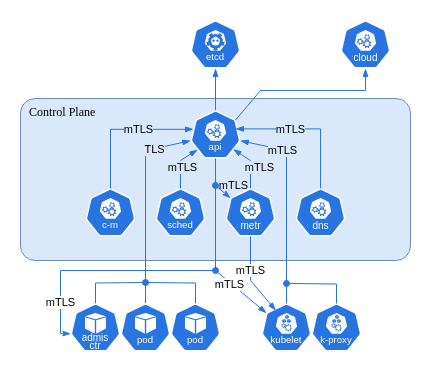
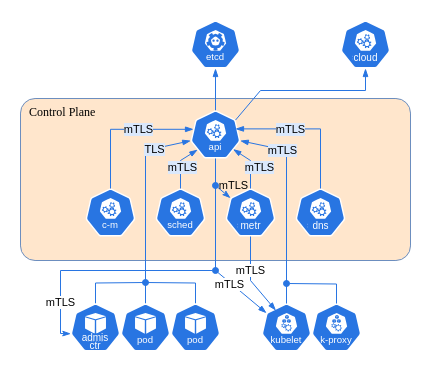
  <mxCell id="0" />
  <mxCell id="1" parent="0" />
- <mxCell id="2" value="Control Plane" style="rounded=1;whiteSpace=wrap;html=1;fillColor=#DAE8FC;strokeColor=#6C8EBF;verticalAlign=top;fontFamily=Verdana;arcSize=9;align=left;spacingLeft=7;" parent="1" vertex="1"><mxGeometry x="20" y="98" width="390" height="162" as="geometry" /></mxCell>
+ <mxCell id="2" value="Control Plane" style="rounded=1;whiteSpace=wrap;html=1;fillColor=#ffe6cc;strokeColor=#6C8EBF;verticalAlign=top;fontFamily=Verdana;arcSize=9;align=left;spacingLeft=7;" parent="1" vertex="1"><mxGeometry x="20" y="98" width="390" height="162" as="geometry" /></mxCell>
  <mxCell id="3" value="" style="aspect=fixed;sketch=0;html=1;dashed=0;whitespace=wrap;verticalLabelPosition=bottom;verticalAlign=top;fillColor=#2875E2;strokeColor=#ffffff;points=[[0.005,0.63,0],[0.1,0.2,0],[0.9,0.2,0],[0.5,0,0],[0.995,0.63,0],[0.72,0.99,0],[0.5,1,0],[0.28,0.99,0]];shape=mxgraph.kubernetes.icon2;kubernetesLabel=1;prIcon=etcd" parent="1" vertex="1"><mxGeometry x="190" y="20" width="50" height="48" as="geometry" /></mxCell>
  <mxCell id="4" value="" style="endArrow=none;html=1;rounded=0;exitX=0.5;exitY=1;exitDx=0;exitDy=0;exitPerimeter=0;entryX=0.5;entryY=0;entryDx=0;entryDy=0;entryPerimeter=0;strokeWidth=1;startArrow=blockThin;startFill=1;strokeColor=#2875E2;" parent="1" source="3" target="5" edge="1"><mxGeometry width="50" height="50" relative="1" as="geometry"><mxPoint x="59.5" y="70" as="sourcePoint" /><mxPoint x="110" y="90" as="targetPoint" /></mxGeometry></mxCell>
  <mxCell id="5" value="" style="aspect=fixed;sketch=0;html=1;dashed=0;whitespace=wrap;verticalLabelPosition=bottom;verticalAlign=top;fillColor=#2875E2;strokeColor=#ffffff;points=[[0.005,0.63,0],[0.1,0.2,0],[0.9,0.2,0],[0.5,0,0],[0.995,0.63,0],[0.72,0.99,0],[0.5,1,0],[0.28,0.99,0]];shape=mxgraph.kubernetes.icon2;kubernetesLabel=1;prIcon=api;rounded=1;" vertex="1" parent="1"><mxGeometry x="190" y="110" width="50" height="48" as="geometry" /></mxCell>
  <mxCell id="6" value="" style="aspect=fixed;sketch=0;html=1;dashed=0;whitespace=wrap;verticalLabelPosition=bottom;verticalAlign=top;fillColor=#2875E2;strokeColor=#ffffff;points=[[0.005,0.63,0],[0.1,0.2,0],[0.9,0.2,0],[0.5,0,0],[0.995,0.63,0],[0.72,0.99,0],[0.5,1,0],[0.28,0.99,0]];shape=mxgraph.kubernetes.icon2;kubernetesLabel=1;prIcon=c_m;rounded=1;" vertex="1" parent="1"><mxGeometry x="85" y="188" width="50" height="48" as="geometry" /></mxCell>
  <mxCell id="7" value="" style="aspect=fixed;sketch=0;html=1;dashed=0;whitespace=wrap;verticalLabelPosition=bottom;verticalAlign=top;fillColor=#2875E2;strokeColor=#ffffff;points=[[0.005,0.63,0],[0.1,0.2,0],[0.9,0.2,0],[0.5,0,0],[0.995,0.63,0],[0.72,0.99,0],[0.5,1,0],[0.28,0.99,0]];shape=mxgraph.kubernetes.icon2;kubernetesLabel=1;prIcon=sched;rounded=1;" vertex="1" parent="1"><mxGeometry x="155" y="188" width="50" height="48" as="geometry" /></mxCell>
  <mxCell id="8" value="" style="group" vertex="1" connectable="0" parent="1"><mxGeometry x="225" y="188" width="50" height="48" as="geometry" /></mxCell>
  <mxCell id="9" value="" style="aspect=fixed;sketch=0;html=1;dashed=0;whitespace=wrap;verticalLabelPosition=bottom;verticalAlign=top;fillColor=#2875E2;strokeColor=#ffffff;points=[[0.005,0.63,0],[0.1,0.2,0],[0.9,0.2,0],[0.5,0,0],[0.995,0.63,0],[0.72,0.99,0],[0.5,1,0],[0.28,0.99,0]];shape=mxgraph.kubernetes.icon2;kubernetesLabel=1;prIcon=sched;rounded=1;" vertex="1" parent="8"><mxGeometry width="50" height="48" as="geometry" /></mxCell>
  <mxCell id="10" value="metr" style="whiteSpace=wrap;html=1;fontColor=#FFFFFF;strokeColor=none;fillColor=#2875E2;imageHeight=24;spacing=0;verticalAlign=middle;fontSize=10;" vertex="1" parent="8"><mxGeometry x="12.5" y="32" width="25" height="10" as="geometry" /></mxCell>
  <mxCell id="11" value="" style="group" vertex="1" connectable="0" parent="1"><mxGeometry x="295" y="188" width="50" height="48" as="geometry" /></mxCell>
  <mxCell id="12" value="" style="aspect=fixed;sketch=0;html=1;dashed=0;whitespace=wrap;verticalLabelPosition=bottom;verticalAlign=top;fillColor=#2875E2;strokeColor=#ffffff;points=[[0.005,0.63,0],[0.1,0.2,0],[0.9,0.2,0],[0.5,0,0],[0.995,0.63,0],[0.72,0.99,0],[0.5,1,0],[0.28,0.99,0]];shape=mxgraph.kubernetes.icon2;kubernetesLabel=1;prIcon=sched;rounded=1;" vertex="1" parent="11"><mxGeometry width="50" height="48" as="geometry" /></mxCell>
  <mxCell id="13" value="dns" style="whiteSpace=wrap;html=1;fontColor=#FFFFFF;strokeColor=none;fillColor=#2875E2;imageHeight=24;spacing=0;verticalAlign=middle;fontSize=10;" vertex="1" parent="11"><mxGeometry x="12.5" y="32" width="25" height="10" as="geometry" /></mxCell>
  <mxCell id="14" value="" style="endArrow=none;html=1;rounded=0;exitX=0.06;exitY=0.392;exitDx=0;exitDy=0;exitPerimeter=0;entryX=0.5;entryY=0;entryDx=0;entryDy=0;entryPerimeter=0;strokeWidth=1;startArrow=blockThin;startFill=1;strokeColor=#2875E2;edgeStyle=orthogonalEdgeStyle;" edge="1" parent="1" source="5" target="6"><mxGeometry width="50" height="50" relative="1" as="geometry"><mxPoint x="430" y="90" as="sourcePoint" /><mxPoint x="430" y="132" as="targetPoint" /></mxGeometry></mxCell>
  <mxCell id="15" value="mTLS" style="edgeLabel;html=1;align=center;verticalAlign=middle;resizable=0;points=[];labelBackgroundColor=#DAE8FC;" vertex="1" connectable="0" parent="14"><mxGeometry x="-0.215" relative="1" as="geometry"><mxPoint as="offset" /></mxGeometry></mxCell>
  <mxCell id="16" value="" style="endArrow=none;html=1;rounded=0;exitX=0.143;exitY=0.818;exitDx=0;exitDy=0;exitPerimeter=0;entryX=0.5;entryY=0;entryDx=0;entryDy=0;entryPerimeter=0;strokeWidth=1;startArrow=blockThin;startFill=1;strokeColor=#2875E2;" edge="1" parent="1" source="5" target="7"><mxGeometry width="50" height="50" relative="1" as="geometry"><mxPoint x="440" y="100" as="sourcePoint" /><mxPoint x="440" y="142" as="targetPoint" /><Array as="points"><mxPoint x="180" y="160" /></Array></mxGeometry></mxCell>
  <mxCell id="17" value="mTLS" style="edgeLabel;html=1;align=center;verticalAlign=middle;resizable=0;points=[];labelBackgroundColor=#DAE8FC;" vertex="1" connectable="0" parent="16"><mxGeometry x="0.105" y="1" relative="1" as="geometry"><mxPoint as="offset" /></mxGeometry></mxCell>
  <mxCell id="18" value="" style="endArrow=none;html=1;rounded=0;exitX=0.851;exitY=0.807;exitDx=0;exitDy=0;exitPerimeter=0;entryX=0.5;entryY=0;entryDx=0;entryDy=0;entryPerimeter=0;strokeWidth=1;startArrow=blockThin;startFill=1;strokeColor=#2875E2;" edge="1" parent="1" source="5" target="9"><mxGeometry width="50" height="50" relative="1" as="geometry"><mxPoint x="450" y="110" as="sourcePoint" /><mxPoint x="450" y="152" as="targetPoint" /><Array as="points"><mxPoint x="250" y="160" /></Array></mxGeometry></mxCell>
  <mxCell id="19" value="mTLS" style="edgeLabel;html=1;align=center;verticalAlign=middle;resizable=0;points=[];labelBackgroundColor=#DAE8FC;" vertex="1" connectable="0" parent="18"><mxGeometry x="0.279" y="-1" relative="1" as="geometry"><mxPoint x="9" y="-4" as="offset" /></mxGeometry></mxCell>
  <mxCell id="20" value="" style="endArrow=none;html=1;rounded=0;exitX=0.9;exitY=0.383;exitDx=0;exitDy=0;exitPerimeter=0;entryX=0.5;entryY=0;entryDx=0;entryDy=0;entryPerimeter=0;strokeWidth=1;startArrow=blockThin;startFill=1;strokeColor=#2875E2;edgeStyle=orthogonalEdgeStyle;" edge="1" parent="1" source="5" target="12"><mxGeometry width="50" height="50" relative="1" as="geometry"><mxPoint x="460" y="120" as="sourcePoint" /><mxPoint x="460" y="162" as="targetPoint" /></mxGeometry></mxCell>
  <mxCell id="21" value="mTLS" style="edgeLabel;html=1;align=center;verticalAlign=middle;resizable=0;points=[];labelBackgroundColor=#DAE8FC;spacingLeft=1;spacingRight=0;" vertex="1" connectable="0" parent="20"><mxGeometry x="-0.255" relative="1" as="geometry"><mxPoint as="offset" /></mxGeometry></mxCell>
  <mxCell id="22" value="" style="endArrow=none;html=1;rounded=0;entryX=0.5;entryY=0;entryDx=0;entryDy=0;entryPerimeter=0;strokeWidth=1;startArrow=none;startFill=0;strokeColor=#2875E2;edgeStyle=orthogonalEdgeStyle;" edge="1" parent="1" target="28"><mxGeometry width="50" height="50" relative="1" as="geometry"><mxPoint x="145" y="282" as="sourcePoint" /><mxPoint x="90" y="332" as="targetPoint" /></mxGeometry></mxCell>
  <mxCell id="23" value="" style="endArrow=none;html=1;rounded=0;strokeWidth=1;startArrow=oval;startFill=1;strokeColor=#2875E2;entryX=0.5;entryY=0;entryDx=0;entryDy=0;entryPerimeter=0;" edge="1" parent="1" target="30"><mxGeometry width="50" height="50" relative="1" as="geometry"><mxPoint x="145" y="282" as="sourcePoint" /><mxPoint x="150" y="322" as="targetPoint" /></mxGeometry></mxCell>
  <mxCell id="24" value="" style="endArrow=none;html=1;rounded=0;strokeWidth=1;startArrow=none;startFill=0;strokeColor=#2875E2;edgeStyle=orthogonalEdgeStyle;entryX=0.5;entryY=0;entryDx=0;entryDy=0;entryPerimeter=0;" edge="1" parent="1" target="29"><mxGeometry width="50" height="50" relative="1" as="geometry"><mxPoint x="145" y="282" as="sourcePoint" /><mxPoint x="230" y="322" as="targetPoint" /></mxGeometry></mxCell>
  <mxCell id="25" value="" style="endArrow=none;html=1;rounded=0;strokeWidth=1;startArrow=blockThin;startFill=1;strokeColor=#2875E2;exitX=0.005;exitY=0.63;exitDx=0;exitDy=0;exitPerimeter=0;" edge="1" parent="1" source="5"><mxGeometry width="50" height="50" relative="1" as="geometry"><mxPoint x="145" y="270" as="sourcePoint" /><mxPoint x="145" y="300" as="targetPoint" /><Array as="points"><mxPoint x="145" y="150" /></Array></mxGeometry></mxCell>
  <mxCell id="26" value="TLS" style="edgeLabel;html=1;align=center;verticalAlign=middle;resizable=0;points=[];labelBackgroundColor=#DAE8FC;textShadow=0;spacing=2;" vertex="1" connectable="0" parent="25"><mxGeometry x="-0.612" relative="1" as="geometry"><mxPoint as="offset" /></mxGeometry></mxCell>
  <mxCell id="27" value="" style="aspect=fixed;sketch=0;html=1;dashed=0;whitespace=wrap;verticalLabelPosition=bottom;verticalAlign=top;fillColor=#2875E2;strokeColor=#ffffff;points=[[0.005,0.63,0],[0.1,0.2,0],[0.9,0.2,0],[0.5,0,0],[0.995,0.63,0],[0.72,0.99,0],[0.5,1,0],[0.28,0.99,0]];shape=mxgraph.kubernetes.icon2;kubernetesLabel=1;prIcon=kubelet" vertex="1" parent="1"><mxGeometry x="261" y="303" width="50" height="48" as="geometry" /></mxCell>
  <mxCell id="28" value="" style="aspect=fixed;sketch=0;html=1;dashed=0;whitespace=wrap;verticalLabelPosition=bottom;verticalAlign=top;fillColor=#2875E2;strokeColor=#ffffff;points=[[0.005,0.63,0],[0.1,0.2,0],[0.9,0.2,0],[0.5,0,0],[0.995,0.63,0],[0.72,0.99,0],[0.5,1,0],[0.28,0.99,0]];shape=mxgraph.kubernetes.icon2;kubernetesLabel=1;prIcon=pod" vertex="1" parent="1"><mxGeometry x="70" y="303" width="50" height="48" as="geometry" /></mxCell>
  <mxCell id="29" value="" style="aspect=fixed;sketch=0;html=1;dashed=0;whitespace=wrap;verticalLabelPosition=bottom;verticalAlign=top;fillColor=#2875E2;strokeColor=#ffffff;points=[[0.005,0.63,0],[0.1,0.2,0],[0.9,0.2,0],[0.5,0,0],[0.995,0.63,0],[0.72,0.99,0],[0.5,1,0],[0.28,0.99,0]];shape=mxgraph.kubernetes.icon2;kubernetesLabel=1;prIcon=pod" vertex="1" parent="1"><mxGeometry x="170" y="303" width="50" height="48" as="geometry" /></mxCell>
  <mxCell id="30" value="" style="aspect=fixed;sketch=0;html=1;dashed=0;whitespace=wrap;verticalLabelPosition=bottom;verticalAlign=top;fillColor=#2875E2;strokeColor=#ffffff;points=[[0.005,0.63,0],[0.1,0.2,0],[0.9,0.2,0],[0.5,0,0],[0.995,0.63,0],[0.72,0.99,0],[0.5,1,0],[0.28,0.99,0]];shape=mxgraph.kubernetes.icon2;kubernetesLabel=1;prIcon=pod" vertex="1" parent="1"><mxGeometry x="120" y="303" width="50" height="48" as="geometry" /></mxCell>
  <mxCell id="31" value="" style="endArrow=none;html=1;rounded=0;strokeWidth=1;startArrow=blockThin;startFill=1;strokeColor=#2875E2;exitX=0.995;exitY=0.63;exitDx=0;exitDy=0;exitPerimeter=0;entryX=0.5;entryY=0;entryDx=0;entryDy=0;entryPerimeter=0;" edge="1" parent="1" source="5" target="27"><mxGeometry width="50" height="50" relative="1" as="geometry"><mxPoint x="241.75" y="140.24" as="sourcePoint" /><mxPoint x="300" y="300" as="targetPoint" /><Array as="points"><mxPoint x="286" y="150" /></Array></mxGeometry></mxCell>
  <mxCell id="32" value="mTLS" style="edgeLabel;html=1;align=center;verticalAlign=middle;resizable=0;points=[];labelBackgroundColor=#DAE8FC;" vertex="1" connectable="0" parent="31"><mxGeometry x="-0.571" relative="1" as="geometry"><mxPoint as="offset" /></mxGeometry></mxCell>
  <mxCell id="33" value="" style="endArrow=none;html=1;rounded=0;entryX=0.5;entryY=1;entryDx=0;entryDy=0;entryPerimeter=0;strokeWidth=1;startArrow=blockThin;startFill=1;strokeColor=#2875E2;exitX=0.1;exitY=0.2;exitDx=0;exitDy=0;exitPerimeter=0;endFill=0;" edge="1" parent="1" source="27" target="5"><mxGeometry width="50" height="50" relative="1" as="geometry"><mxPoint x="230" y="290" as="sourcePoint" /><mxPoint x="520" y="222" as="targetPoint" /><Array as="points"><mxPoint x="215" y="270" /></Array></mxGeometry></mxCell>
  <mxCell id="34" value="mTLS" style="edgeLabel;html=1;align=center;verticalAlign=middle;resizable=0;points=[];" vertex="1" connectable="0" parent="33"><mxGeometry x="-0.759" y="-1" relative="1" as="geometry"><mxPoint x="-21" y="-14" as="offset" /></mxGeometry></mxCell>
  <mxCell id="35" value="" style="aspect=fixed;sketch=0;html=1;dashed=0;whitespace=wrap;verticalLabelPosition=bottom;verticalAlign=top;fillColor=#2875E2;strokeColor=#ffffff;points=[[0.005,0.63,0],[0.1,0.2,0],[0.9,0.2,0],[0.5,0,0],[0.995,0.63,0],[0.72,0.99,0],[0.5,1,0],[0.28,0.99,0]];shape=mxgraph.kubernetes.icon2;kubernetesLabel=1;prIcon=k_proxy" vertex="1" parent="1"><mxGeometry x="311" y="303" width="50" height="48" as="geometry" /></mxCell>
  <mxCell id="36" value="" style="endArrow=none;html=1;rounded=0;strokeWidth=1;startArrow=oval;startFill=1;strokeColor=#2875E2;edgeStyle=orthogonalEdgeStyle;entryX=0.5;entryY=0;entryDx=0;entryDy=0;entryPerimeter=0;" edge="1" parent="1" target="35"><mxGeometry width="50" height="50" relative="1" as="geometry"><mxPoint x="286" y="283" as="sourcePoint" /><mxPoint x="332" y="304" as="targetPoint" /></mxGeometry></mxCell>
  <mxCell id="37" value="" style="endArrow=none;html=1;rounded=0;entryX=0.5;entryY=1;entryDx=0;entryDy=0;entryPerimeter=0;strokeWidth=1;startArrow=blockThin;startFill=1;strokeColor=#2875E2;exitX=0.288;exitY=0.146;exitDx=0;exitDy=0;exitPerimeter=0;" edge="1" parent="1" source="27" target="9"><mxGeometry width="50" height="50" relative="1" as="geometry"><mxPoint x="276" y="323" as="sourcePoint" /><mxPoint x="225" y="168" as="targetPoint" /><Array as="points"><mxPoint x="250" y="280" /></Array></mxGeometry></mxCell>
  <mxCell id="38" value="mTLS" style="edgeLabel;html=1;align=center;verticalAlign=middle;resizable=0;points=[];" vertex="1" connectable="0" parent="37"><mxGeometry x="-0.759" y="-1" relative="1" as="geometry"><mxPoint x="-20" y="-32" as="offset" /></mxGeometry></mxCell>
  <mxCell id="39" value="ctr" style="whiteSpace=wrap;html=1;fontColor=#FFFFFF;strokeColor=none;fillColor=#2875E2;imageHeight=24;spacing=0;verticalAlign=middle;fontSize=10;" vertex="1" parent="1"><mxGeometry x="86" y="341" width="18" height="8" as="geometry" /></mxCell>
  <mxCell id="40" value="admis" style="whiteSpace=wrap;html=1;fontColor=#FFFFFF;strokeColor=none;fillColor=#2875E2;imageHeight=24;spacing=0;verticalAlign=middle;fontSize=10;" vertex="1" parent="1"><mxGeometry x="82" y="333" width="26" height="8" as="geometry" /></mxCell>
  <mxCell id="41" value="" style="endArrow=oval;html=1;rounded=0;strokeWidth=1;startArrow=classicThin;startFill=1;strokeColor=#2875E2;exitX=0.005;exitY=0.63;exitDx=0;exitDy=0;exitPerimeter=0;endFill=1;" edge="1" parent="1" source="28"><mxGeometry width="50" height="50" relative="1" as="geometry"><mxPoint x="70" y="270" as="sourcePoint" /><mxPoint x="215" y="270" as="targetPoint" /><Array as="points"><mxPoint x="60" y="333" /><mxPoint x="60" y="270" /></Array></mxGeometry></mxCell>
  <mxCell id="42" value="mTLS" style="edgeLabel;html=1;align=center;verticalAlign=middle;resizable=0;points=[];" vertex="1" connectable="0" parent="41"><mxGeometry x="-0.635" y="1" relative="1" as="geometry"><mxPoint as="offset" /></mxGeometry></mxCell>
  <mxCell id="43" value="" style="group" vertex="1" connectable="0" parent="1"><mxGeometry x="340" y="20" width="50" height="48" as="geometry" /></mxCell>
  <mxCell id="44" value="" style="aspect=fixed;sketch=0;html=1;dashed=0;whitespace=wrap;verticalLabelPosition=bottom;verticalAlign=top;fillColor=#2875E2;strokeColor=#ffffff;points=[[0.005,0.63,0],[0.1,0.2,0],[0.9,0.2,0],[0.5,0,0],[0.995,0.63,0],[0.72,0.99,0],[0.5,1,0],[0.28,0.99,0]];shape=mxgraph.kubernetes.icon2;kubernetesLabel=1;prIcon=sched;rounded=1;" vertex="1" parent="43"><mxGeometry width="50" height="48" as="geometry" /></mxCell>
  <mxCell id="45" value="cloud" style="whiteSpace=wrap;html=1;fontColor=#FFFFFF;strokeColor=none;fillColor=#2875E2;imageHeight=24;spacing=0;verticalAlign=middle;fontSize=10;" vertex="1" parent="43"><mxGeometry x="12.5" y="32" width="25" height="10" as="geometry" /></mxCell>
  <mxCell id="46" value="" style="endArrow=none;html=1;rounded=0;exitX=0.5;exitY=1;exitDx=0;exitDy=0;exitPerimeter=0;strokeWidth=1;startArrow=blockThin;startFill=1;strokeColor=#2875E2;entryX=0.9;entryY=0.2;entryDx=0;entryDy=0;entryPerimeter=0;" edge="1" parent="1" source="44" target="5"><mxGeometry width="50" height="50" relative="1" as="geometry"><mxPoint x="225" y="78" as="sourcePoint" /><mxPoint x="260" y="70" as="targetPoint" /><Array as="points"><mxPoint x="365" y="90" /><mxPoint x="260" y="90" /></Array></mxGeometry></mxCell>
  <mxCell id="47" value="" style="endArrow=classicThin;html=1;rounded=0;strokeWidth=1;startArrow=oval;startFill=1;strokeColor=#2875E2;entryX=0.1;entryY=0.2;entryDx=0;entryDy=0;entryPerimeter=0;endFill=1;" edge="1" parent="1" target="9"><mxGeometry width="50" height="50" relative="1" as="geometry"><mxPoint x="215" y="185" as="sourcePoint" /><mxPoint x="230" y="205.6" as="targetPoint" /></mxGeometry></mxCell>
  <mxCell id="48" value="mTLS" style="edgeLabel;html=1;align=center;verticalAlign=middle;resizable=0;points=[];labelBackgroundColor=none;" vertex="1" connectable="0" parent="47"><mxGeometry x="-0.519" relative="1" as="geometry"><mxPoint x="14" y="-4" as="offset" /></mxGeometry></mxCell>
